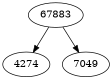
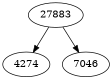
  digraph {
    n1 [label=4274]
-   27883 [label=67883]
-   7049
+   27883
+   7049 [label=7046]
    27883 -> n1
    27883 -> 7049
  }
